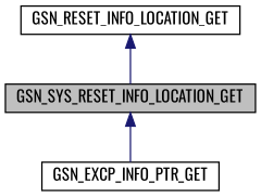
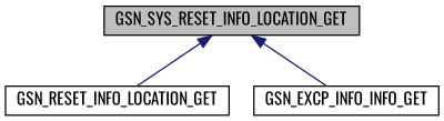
  digraph {
    fontname=Oswald
    rankdir=TB
    node [color=black fillcolor=white fontname=Oswald fontsize=12 shape=record style=filled]
    edge [color=midnightblue dir=back fontname=Oswald fontsize=12 labelfontname=FreeSans labelfontsize=12 style=solid]
    n1 [fillcolor=grey75 fontcolor=black height=0.2 label=GSN_SYS_RESET_INFO_LOCATION_GET width=0.4]
    n2 [height=0.2 label=GSN_RESET_INFO_LOCATION_GET width=0.4]
-   n3 [height=0.2 label=GSN_EXCP_INFO_PTR_GET width=0.4]
-   n2 -> n1
+   n3 [height=0.2 label=GSN_EXCP_INFO_INFO_GET width=0.4]
+   n1 -> n2
    n1 -> n3
  }
